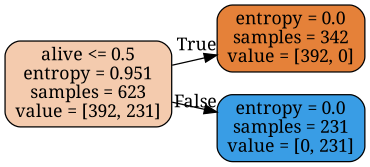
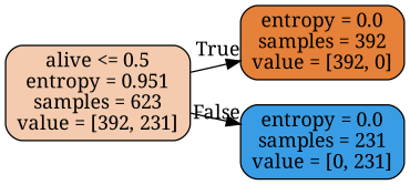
  digraph {
    rankdir=LR
    fontname="Noto Serif"
    node [color=black fontname="Noto Serif" shape=box style="filled, rounded"]
    edge [fontname="Noto Serif" labeldistance=2.5]
    n1 [fillcolor="#f4cbae" label="alive <= 0.5\nentropy = 0.951\nsamples = 623\nvalue = [392, 231]"]
-   n2 [fillcolor="#e58139" label="entropy = 0.0\nsamples = 342\nvalue = [392, 0]"]
+   n2 [fillcolor="#e58139" label="entropy = 0.0\nsamples = 392\nvalue = [392, 0]"]
    n3 [fillcolor="#399de5" label="entropy = 0.0\nsamples = 231\nvalue = [0, 231]"]
    n1 -> n2 [headlabel=True labelangle=45]
    n1 -> n3 [headlabel=False labelangle=-45]
  }
